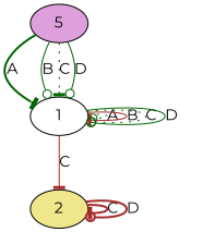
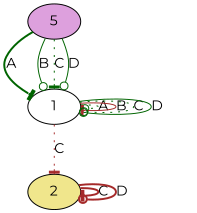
  digraph {
    fontname=Montserrat
    node [fontname=Montserrat init=0 match=0 style=filled]
    edge [arrowhead=odot color=darkgreen fontname=Montserrat style=solid]
    n1 [fillcolor=plum init=1 label=5]
    1 [fillcolor=white]
    2 [fillcolor=khaki match=1]
    n1 -> 1 [arrowhead=tee label=A reset="{0}" style=bold]
    n1 -> 1 [label=B reset="{0}"]
    n1 -> 1 [arrowhead=tee label=C reset="{0}" style=dotted]
    n1 -> 1 [label=D reset="{0}"]
    1 -> 1 [guard="{x0 < 4}" label=A style=dotted]
    1 -> 1 [arrowhead=tee color=brown guard="{x0 < 4}" label=B]
    1 -> 1 [guard="{x0 < 4}" label=C style=dotted]
    1 -> 1 [guard="{x0 < 4}" label=D]
-   1 -> 2 [arrowhead=tee color=brown guard="{x0 < 4}" label=C]
+   1 -> 2 [arrowhead=tee color=brown guard="{x0 < 4}" label=C style=dotted]
    2 -> 2 [arrowhead=tee color=brown label=C style=bold]
    2 -> 2 [color=brown label=D style=bold]
  }
